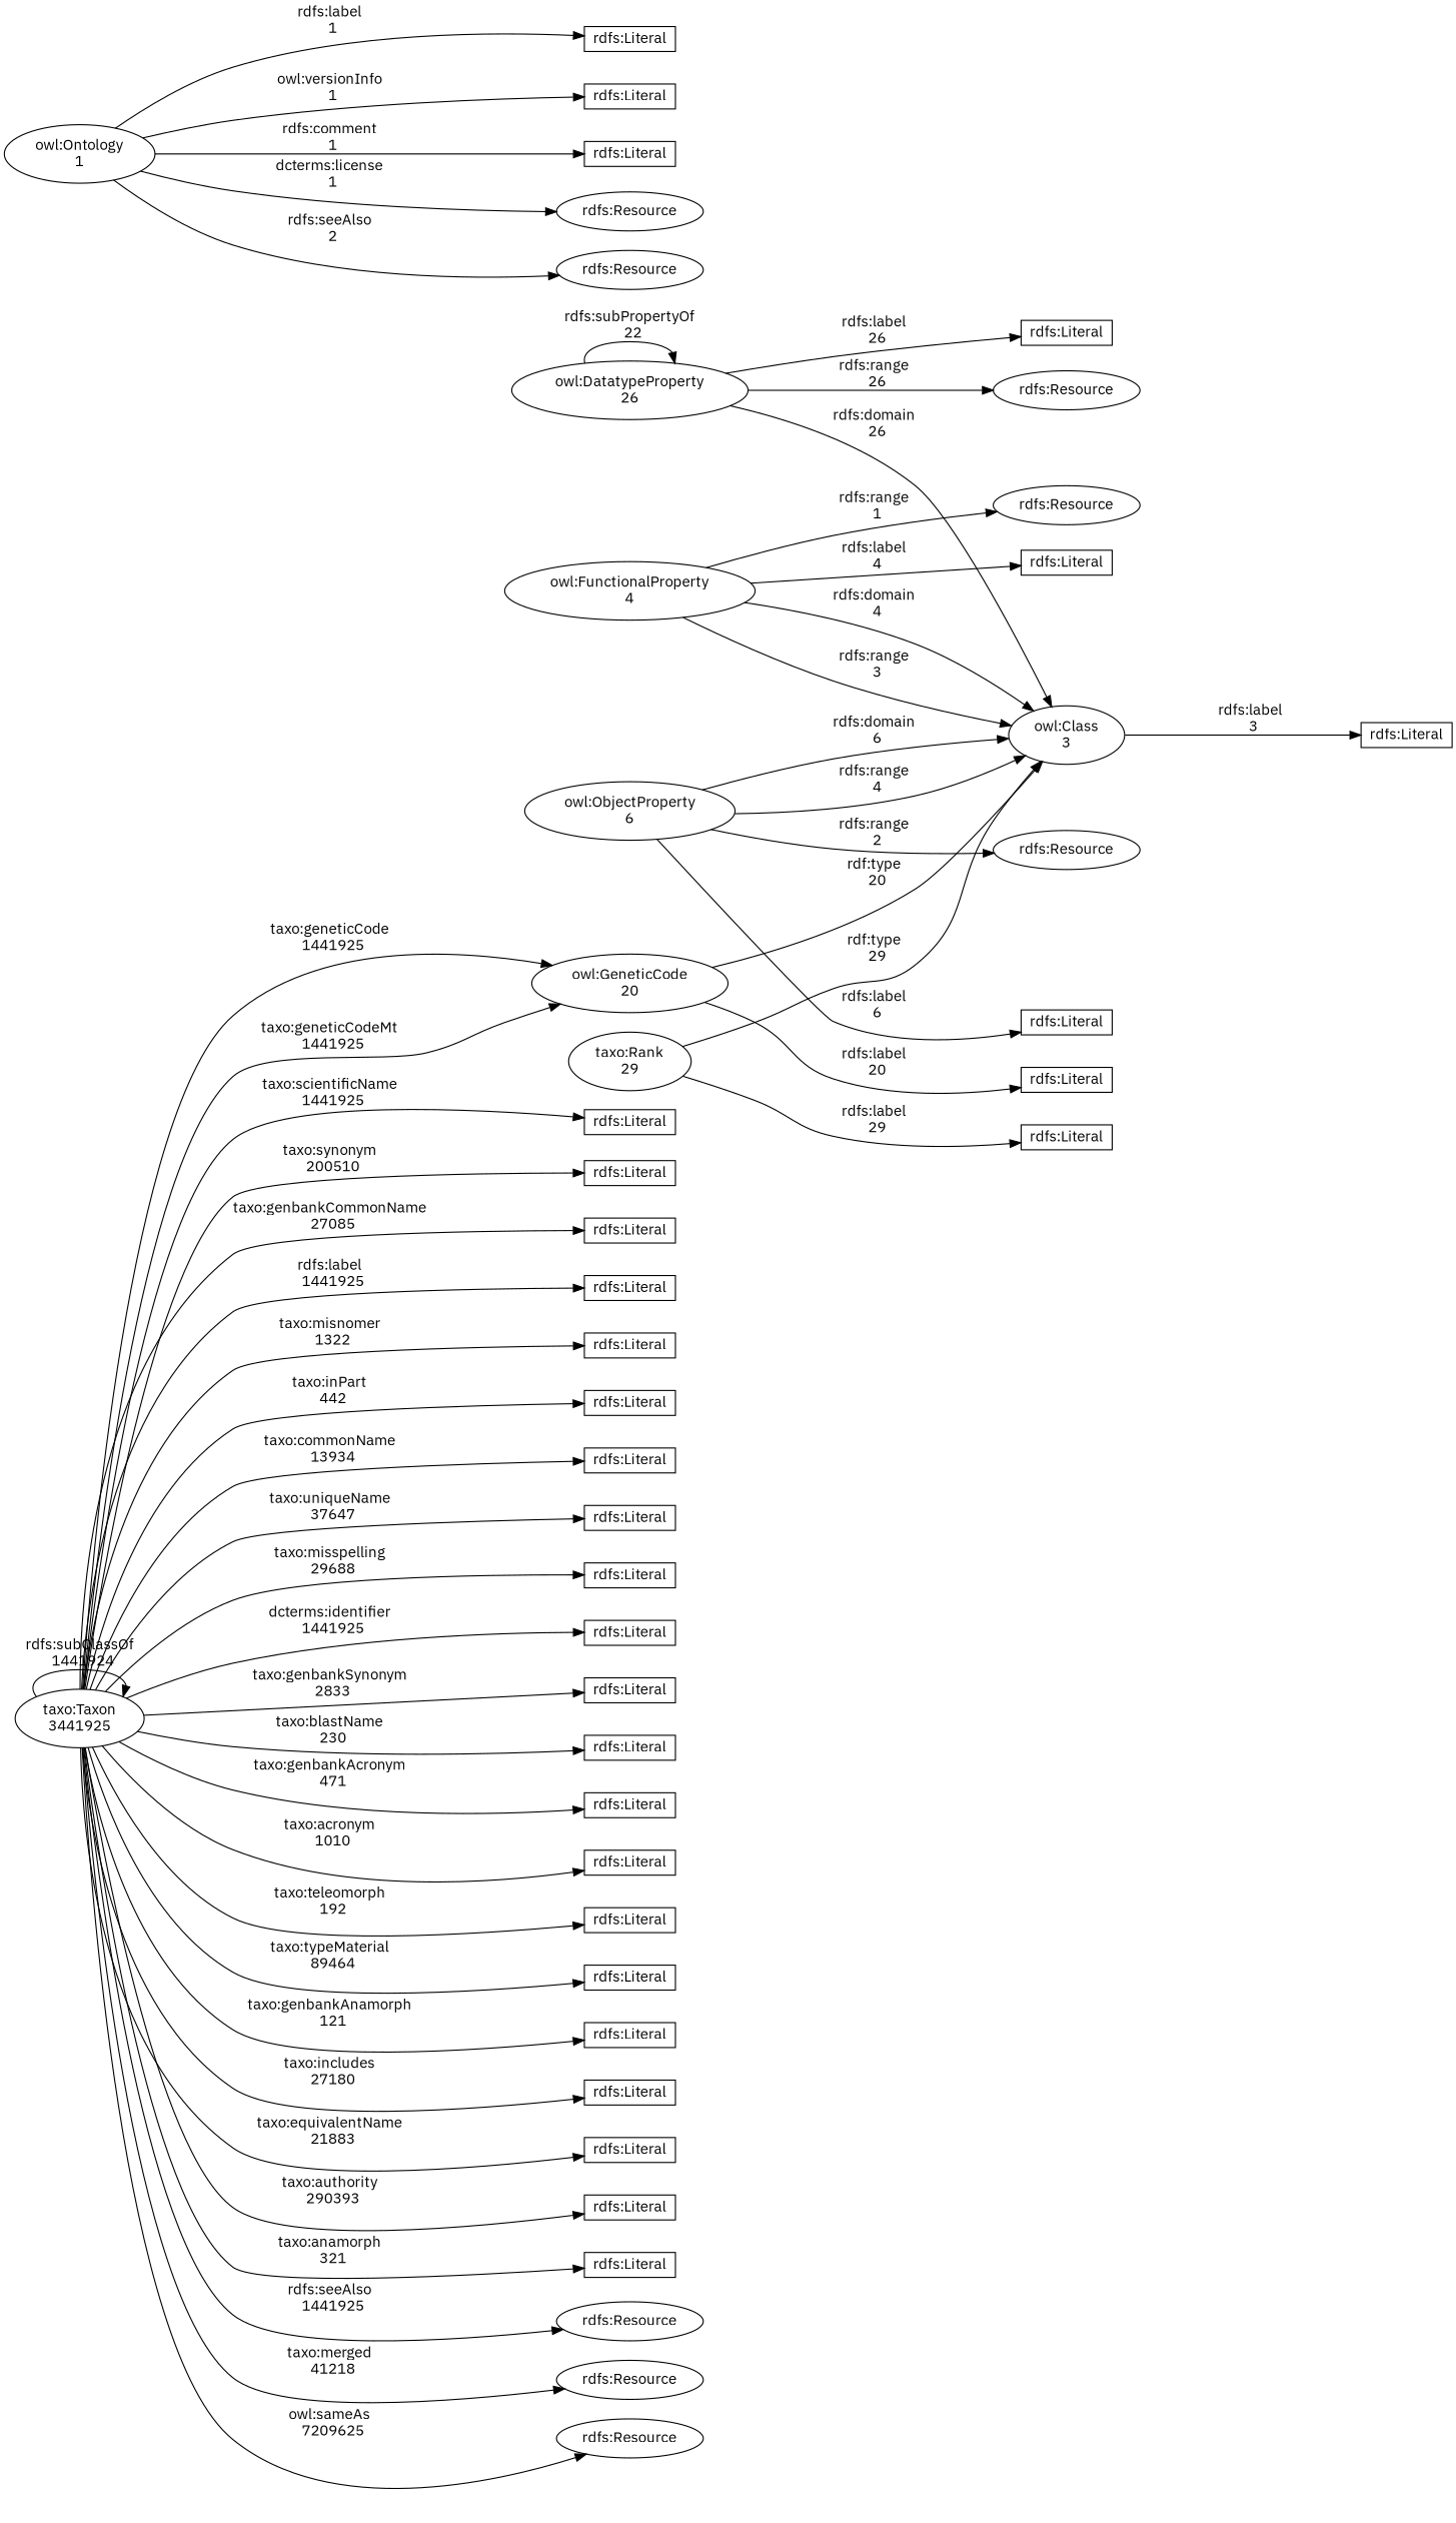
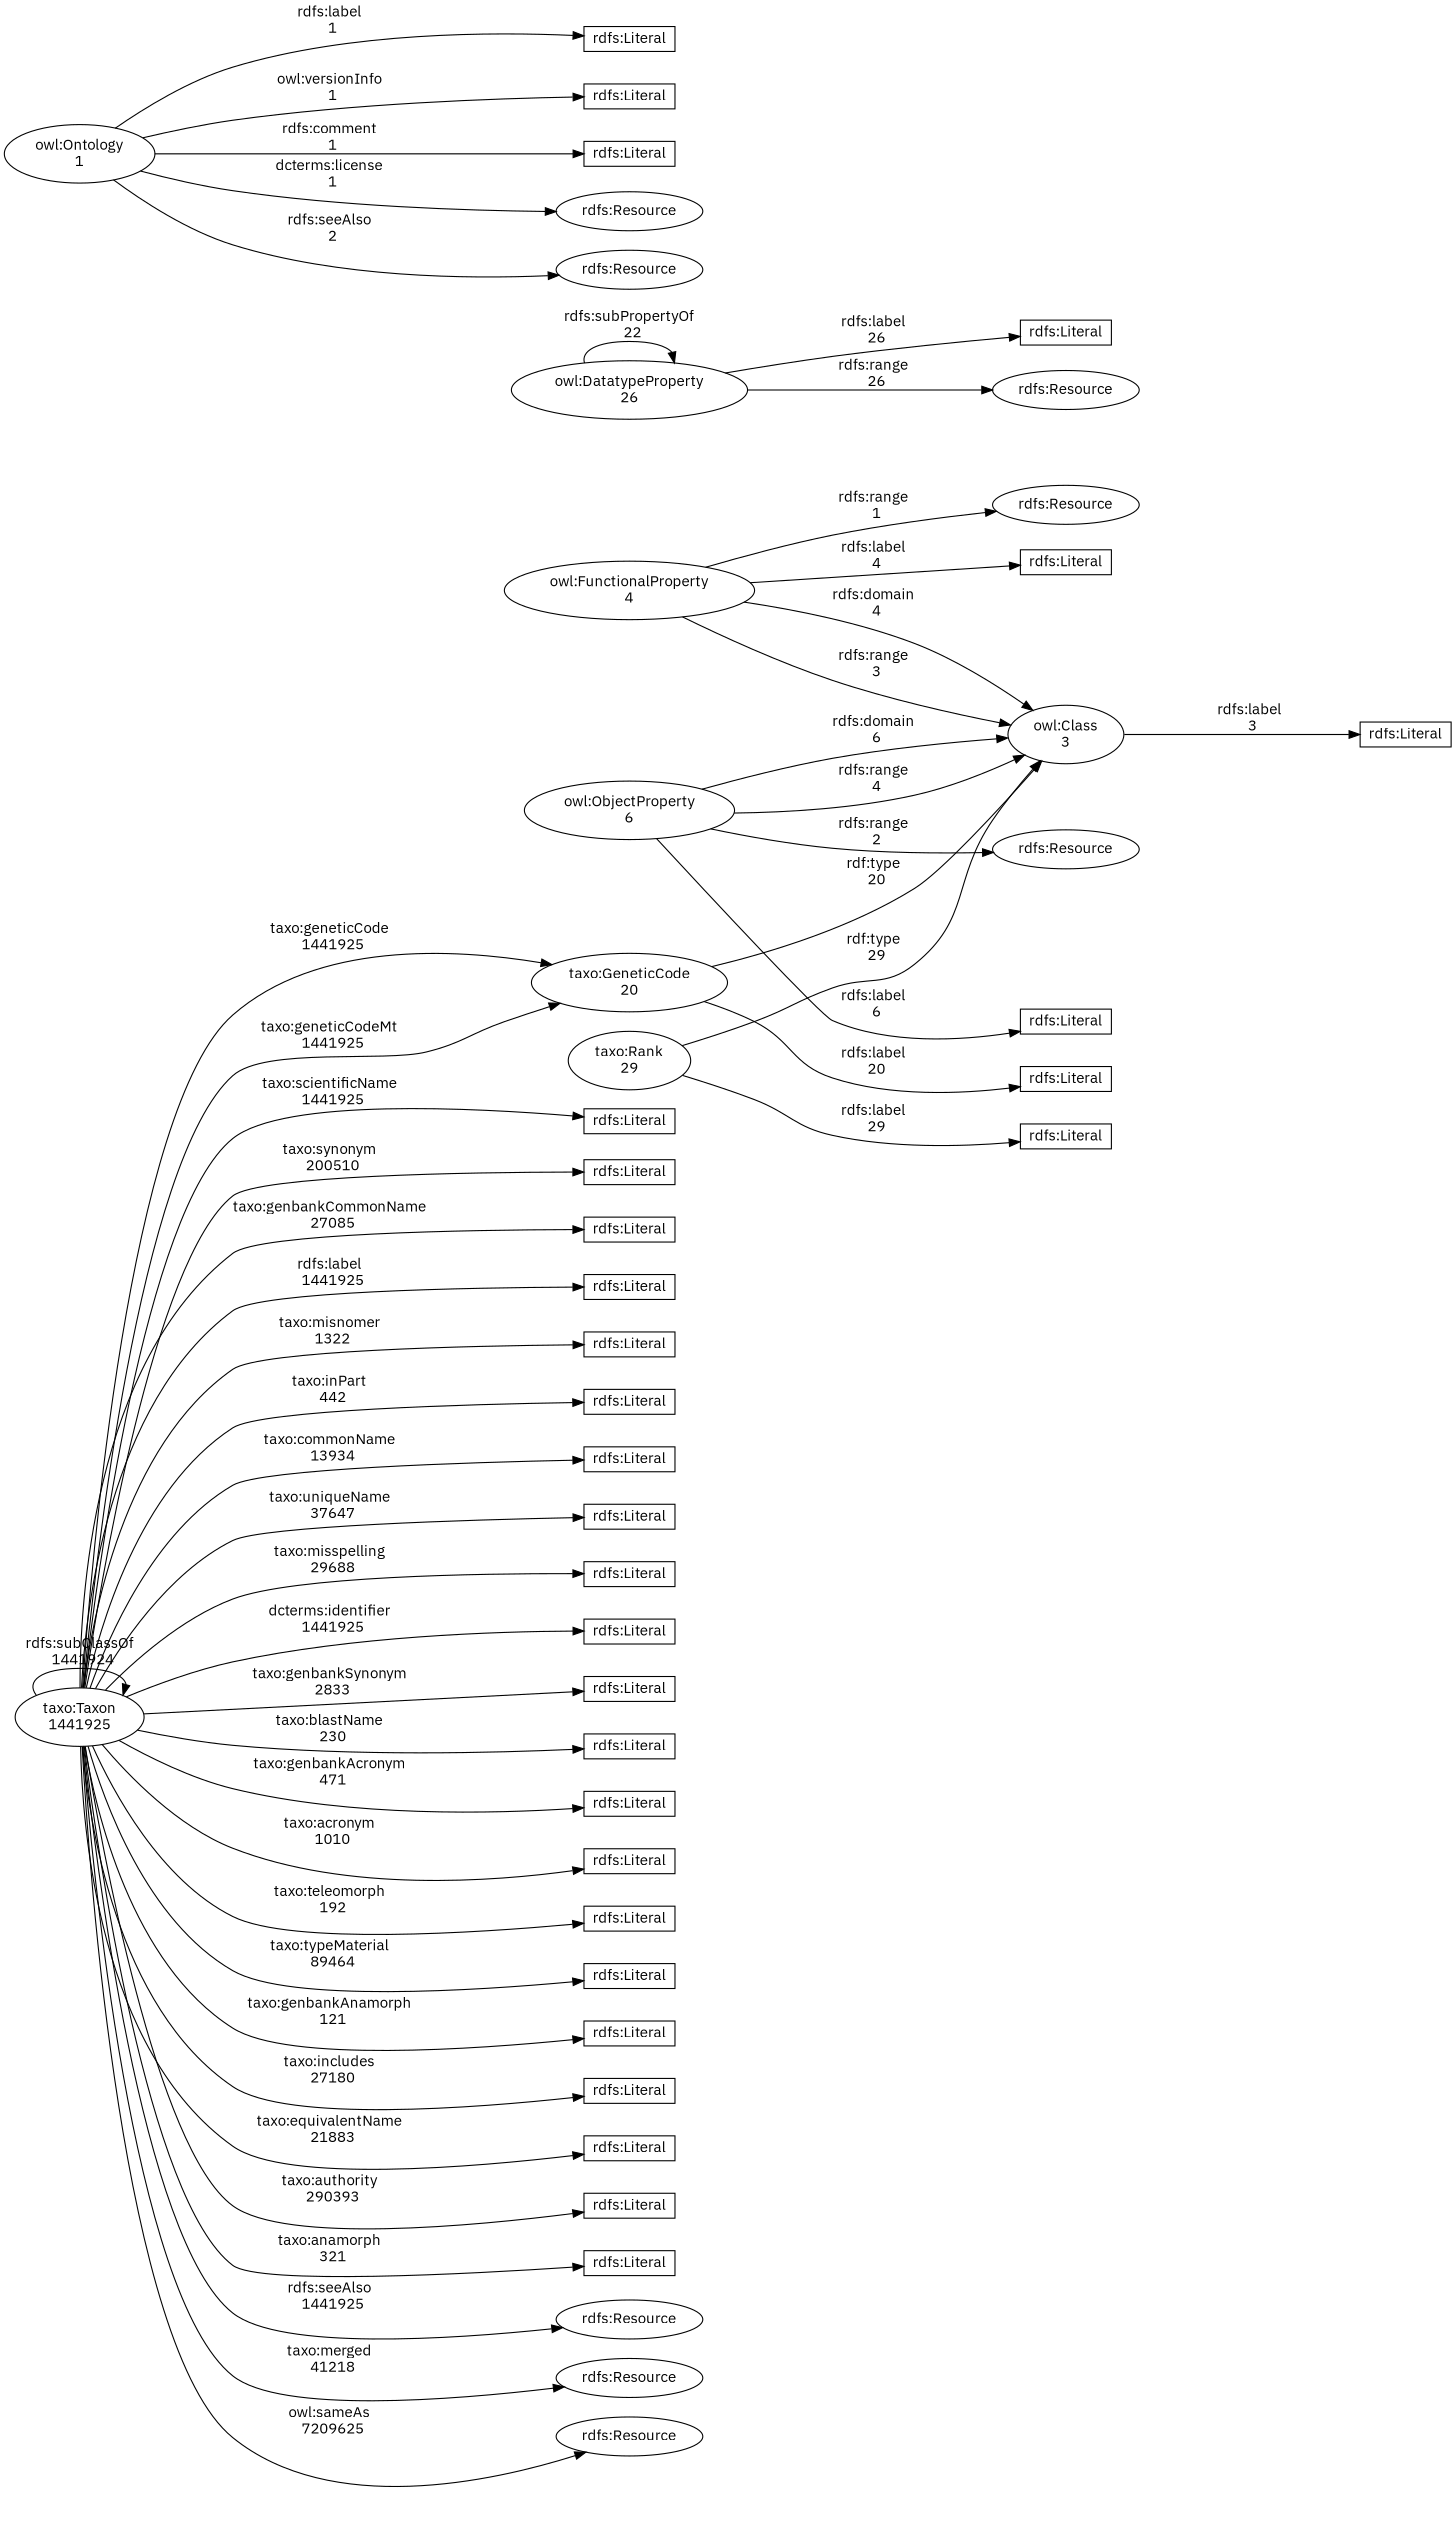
  digraph {
    fontname="IBM Plex Sans"
    rankdir=LR
    ranksep=2
    node [fontname="IBM Plex Sans" shape=box]
    edge [fontname="IBM Plex Sans"]
    n1 [label="owl:Class\n3" shape=""]
    n2 [height=0.3 label="rdfs:Literal"]
    n3 [label="owl:DatatypeProperty\n26" shape=""]
    n4 [height=0.3 label="rdfs:Literal"]
    n5 [label="rdfs:Resource" shape=""]
    n6 [label="owl:FunctionalProperty\n4" shape=""]
    n7 [height=0.3 label="rdfs:Literal"]
    n8 [label="rdfs:Resource" shape=""]
    n9 [label="owl:ObjectProperty\n6" shape=""]
    n10 [height=0.3 label="rdfs:Literal"]
    n11 [label="rdfs:Resource" shape=""]
    n12 [label="owl:Ontology\n1" shape=""]
    n13 [height=0.3 label="rdfs:Literal"]
    n14 [height=0.3 label="rdfs:Literal"]
    n15 [height=0.3 label="rdfs:Literal"]
    n16 [label="rdfs:Resource" shape=""]
    n17 [label="rdfs:Resource" shape=""]
-   n18 [label="owl:GeneticCode\n20" shape=""]
+   n18 [label="taxo:GeneticCode\n20" shape=""]
    n19 [height=0.3 label="rdfs:Literal"]
    n20 [label="taxo:Rank\n29" shape=""]
    n21 [height=0.3 label="rdfs:Literal"]
-   n22 [label="taxo:Taxon\n3441925" shape=""]
+   n22 [label="taxo:Taxon\n1441925" shape=""]
    n23 [height=0.3 label="rdfs:Literal"]
    n24 [height=0.3 label="rdfs:Literal"]
    n25 [height=0.3 label="rdfs:Literal"]
    n26 [height=0.3 label="rdfs:Literal"]
    n27 [height=0.3 label="rdfs:Literal"]
    n28 [height=0.3 label="rdfs:Literal"]
    n29 [height=0.3 label="rdfs:Literal"]
    n30 [height=0.3 label="rdfs:Literal"]
    n31 [height=0.3 label="rdfs:Literal"]
    n32 [height=0.3 label="rdfs:Literal"]
    n33 [height=0.3 label="rdfs:Literal"]
    n34 [height=0.3 label="rdfs:Literal"]
    n35 [height=0.3 label="rdfs:Literal"]
    n36 [height=0.3 label="rdfs:Literal"]
    n37 [height=0.3 label="rdfs:Literal"]
    n38 [height=0.3 label="rdfs:Literal"]
    n39 [height=0.3 label="rdfs:Literal"]
    n40 [height=0.3 label="rdfs:Literal"]
    n41 [height=0.3 label="rdfs:Literal"]
    n42 [height=0.3 label="rdfs:Literal"]
    n43 [height=0.3 label="rdfs:Literal"]
    n44 [label="rdfs:Resource" shape=""]
    n45 [label="rdfs:Resource" shape=""]
    n46 [label="rdfs:Resource" shape=""]
    n1 -> n2 [label="rdfs:label\n  3"]
-   n3 -> n1 [label="rdfs:domain\n  26"]
    n3 -> n3 [label="rdfs:subPropertyOf\n  22"]
    n3 -> n4 [label="rdfs:label\n  26"]
    n3 -> n5 [label="rdfs:range\n  26"]
    n6 -> n1 [label="rdfs:domain\n  4"]
    n6 -> n1 [label="rdfs:range\n  3"]
    n6 -> n7 [label="rdfs:label\n  4"]
    n6 -> n8 [label="rdfs:range\n  1"]
    n9 -> n1 [label="rdfs:domain\n  6"]
    n9 -> n1 [label="rdfs:range\n  4"]
    n9 -> n10 [label="rdfs:label\n  6"]
    n9 -> n11 [label="rdfs:range\n  2"]
    n12 -> n13 [label="rdfs:label\n  1"]
    n12 -> n14 [label="owl:versionInfo\n  1"]
    n12 -> n15 [label="rdfs:comment\n  1"]
    n12 -> n16 [label="dcterms:license\n  1"]
    n12 -> n17 [label="rdfs:seeAlso\n  2"]
    n18 -> n1 [label="rdf:type\n  20"]
    n18 -> n19 [label="rdfs:label\n  20"]
    n20 -> n1 [label="rdf:type\n  29"]
    n20 -> n21 [label="rdfs:label\n  29"]
    n22 -> n18 [label="taxo:geneticCode\n  1441925"]
    n22 -> n18 [label="taxo:geneticCodeMt\n  1441925"]
    n22 -> n22 [label="rdfs:subClassOf\n  1441924"]
    n22 -> n23 [label="taxo:scientificName\n  1441925"]
    n22 -> n24 [label="taxo:synonym\n  200510"]
    n22 -> n25 [label="taxo:genbankCommonName\n  27085"]
    n22 -> n26 [label="rdfs:label\n  1441925"]
    n22 -> n27 [label="taxo:misnomer\n  1322"]
    n22 -> n28 [label="taxo:inPart\n  442"]
    n22 -> n29 [label="taxo:commonName\n  13934"]
    n22 -> n30 [label="taxo:uniqueName\n  37647"]
    n22 -> n31 [label="taxo:misspelling\n  29688"]
    n22 -> n32 [label="dcterms:identifier\n  1441925"]
    n22 -> n33 [label="taxo:genbankSynonym\n  2833"]
    n22 -> n34 [label="taxo:blastName\n  230"]
    n22 -> n35 [label="taxo:genbankAcronym\n  471"]
    n22 -> n36 [label="taxo:acronym\n  1010"]
    n22 -> n37 [label="taxo:teleomorph\n  192"]
    n22 -> n38 [label="taxo:typeMaterial\n  89464"]
    n22 -> n39 [label="taxo:genbankAnamorph\n  121"]
    n22 -> n40 [label="taxo:includes\n  27180"]
    n22 -> n41 [label="taxo:equivalentName\n  21883"]
    n22 -> n42 [label="taxo:authority\n  290393"]
    n22 -> n43 [label="taxo:anamorph\n  321"]
    n22 -> n44 [label="rdfs:seeAlso\n  1441925"]
    n22 -> n45 [label="taxo:merged\n  41218"]
    n22 -> n46 [label="owl:sameAs\n  7209625"]
  }
